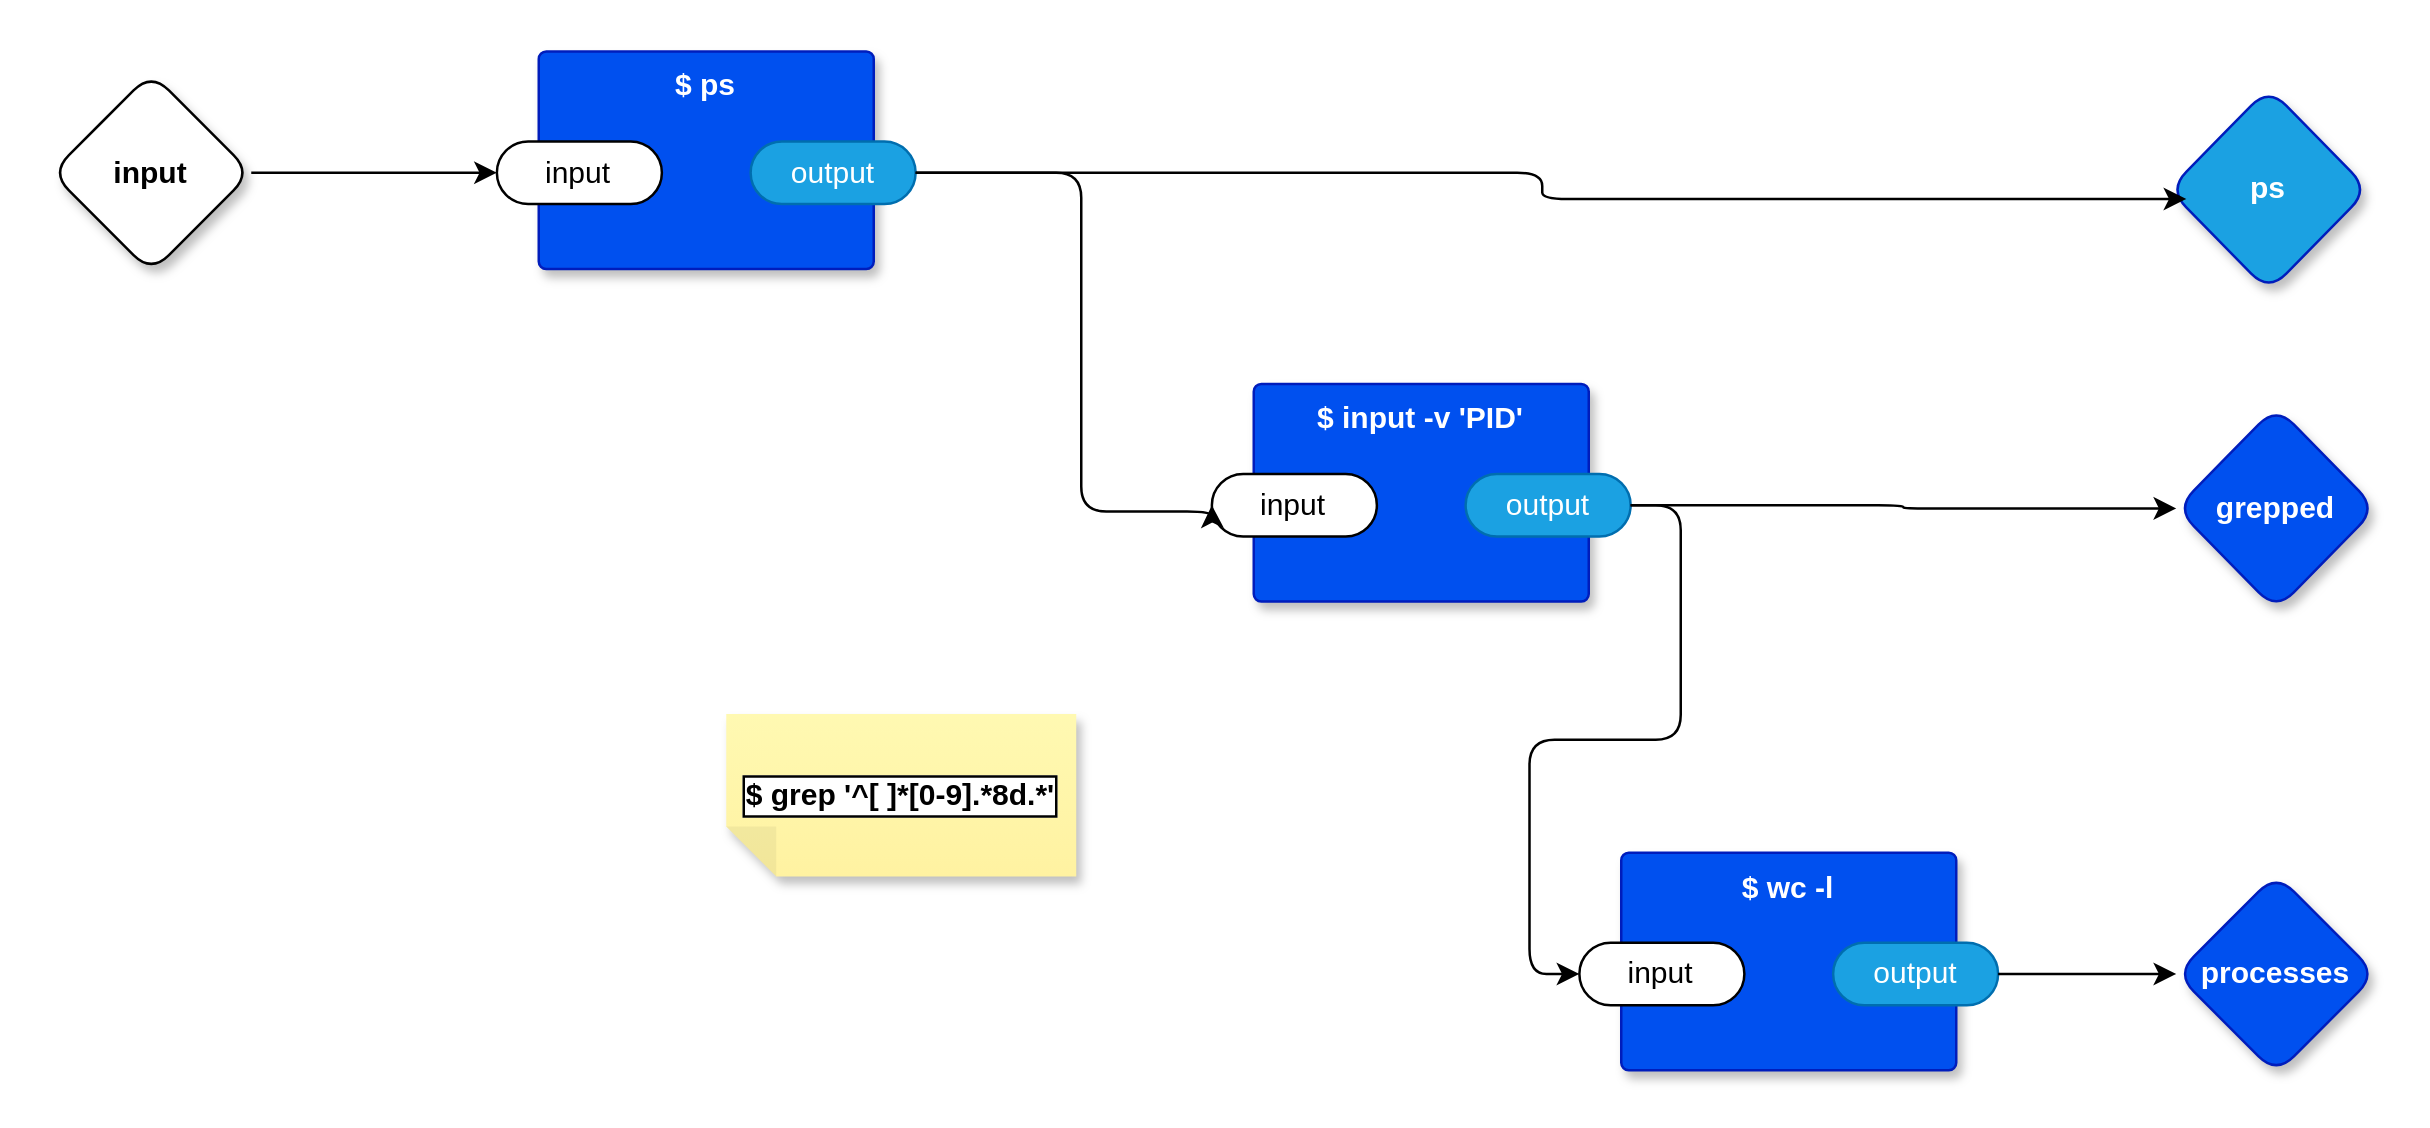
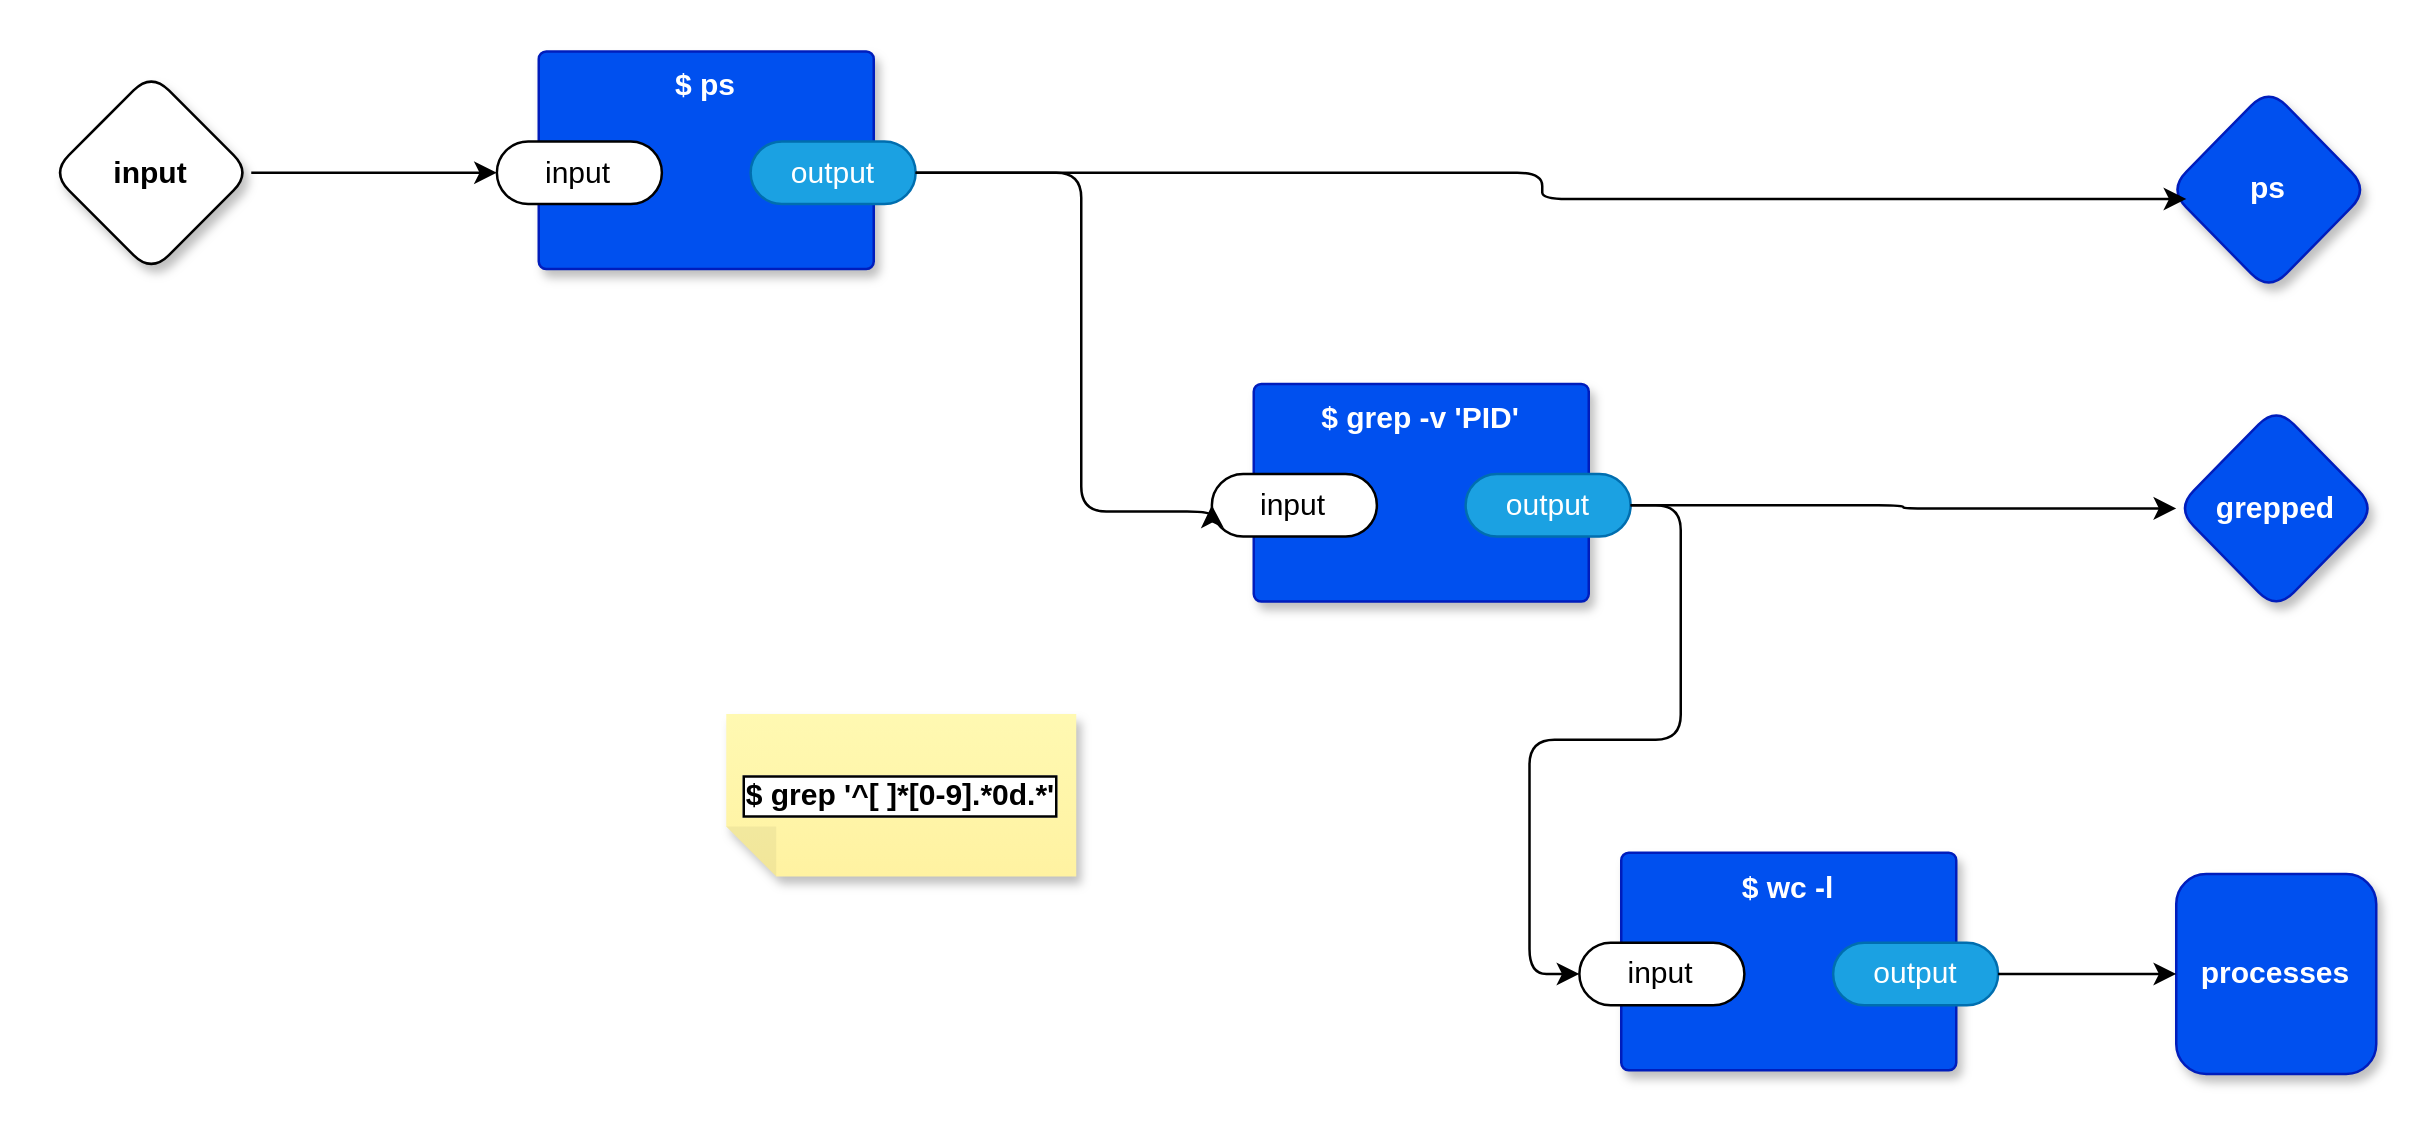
  <mxCell id="0" />
  <mxCell id="1" parent="0" />
  <mxCell id="2" style="edgeStyle=orthogonalEdgeStyle;rounded=1;orthogonalLoop=1;jettySize=auto;html=1;exitX=1;exitY=0.5;exitDx=0;exitDy=0;exitPerimeter=0;entryX=0;entryY=0.5;entryDx=0;entryDy=0;entryPerimeter=0;" parent="1" source="3" target="6" edge="1"><mxGeometry relative="1" as="geometry" /></mxCell>
  <mxCell id="3" value="input" style="rhombus;whiteSpace=wrap;html=1;rounded=1;fontStyle=1;glass=0;sketch=0;fontSize=12;points=[[0,0.5,0,0,0],[0.5,0,0,0,0],[0.5,1,0,0,0],[1,0.5,0,0,0]];shadow=1;" parent="1" vertex="1"><mxGeometry x="20" y="28.5" width="80" height="80" as="geometry" /></mxCell>
  <mxCell id="4" value="grepped" style="rhombus;whiteSpace=wrap;html=1;rounded=1;fillColor=#0050ef;fontColor=#ffffff;strokeColor=#001DBC;fontStyle=1;glass=0;sketch=0;fontSize=12;points=[[0,0.5,0,0,0],[0.5,0,0,0,0],[0.5,1,0,0,0],[1,0.5,0,0,0]];shadow=1;" parent="1" vertex="1"><mxGeometry x="870" y="162" width="80" height="81.5" as="geometry" /></mxCell>
  <mxCell id="5" value="$ ps" style="rounded=1;whiteSpace=wrap;html=1;sketch=0;container=1;recursiveResize=0;verticalAlign=top;arcSize=6;fontStyle=1;autosize=0;points=[];absoluteArcSize=1;shadow=1;strokeColor=#001DBC;fillColor=#0050ef;fontColor=#ffffff;connectable=0;" parent="1" vertex="1"><mxGeometry x="215" y="20" width="134" height="87" as="geometry"><mxRectangle x="-98" y="-1230" width="99" height="26" as="alternateBounds" /></mxGeometry></mxCell>
  <mxCell id="6" value="input" style="rounded=1;whiteSpace=wrap;html=1;sketch=0;points=[[0,0.5,0,0,0],[1,0.5,0,0,0]];arcSize=50;" parent="5" vertex="1"><mxGeometry x="-16.75" y="36" width="66" height="25" as="geometry" /></mxCell>
  <mxCell id="7" value="output" style="rounded=1;whiteSpace=wrap;html=1;sketch=0;points=[[0,0.5,0,0,0],[1,0.5,0,0,0]];fillColor=#1ba1e2;fontColor=#ffffff;strokeColor=#006EAF;arcSize=50;" parent="5" vertex="1"><mxGeometry x="84.75" y="36" width="66" height="25" as="geometry" /></mxCell>
- <mxCell id="8" value="$ input -v 'PID'" style="rounded=1;whiteSpace=wrap;html=1;sketch=0;container=1;recursiveResize=0;verticalAlign=top;arcSize=6;fontStyle=1;autosize=0;points=[];absoluteArcSize=1;shadow=1;strokeColor=#001DBC;fillColor=#0050ef;fontColor=#ffffff;connectable=0;" parent="1" vertex="1"><mxGeometry x="501" y="153" width="134" height="87" as="geometry"><mxRectangle x="-98" y="-1230" width="99" height="26" as="alternateBounds" /></mxGeometry></mxCell>
+ <mxCell id="8" value="$ grep -v 'PID'" style="rounded=1;whiteSpace=wrap;html=1;sketch=0;container=1;recursiveResize=0;verticalAlign=top;arcSize=6;fontStyle=1;autosize=0;points=[];absoluteArcSize=1;shadow=1;strokeColor=#001DBC;fillColor=#0050ef;fontColor=#ffffff;connectable=0;" parent="1" vertex="1"><mxGeometry x="501" y="153" width="134" height="87" as="geometry"><mxRectangle x="-98" y="-1230" width="99" height="26" as="alternateBounds" /></mxGeometry></mxCell>
  <mxCell id="9" value="input" style="rounded=1;whiteSpace=wrap;html=1;sketch=0;points=[[0,0.5,0,0,0],[1,0.5,0,0,0]];arcSize=50;" parent="8" vertex="1"><mxGeometry x="-16.75" y="36" width="66" height="25" as="geometry" /></mxCell>
  <mxCell id="10" value="output" style="rounded=1;whiteSpace=wrap;html=1;sketch=0;points=[[0,0.5,0,0,0],[1,0.5,0,0,0]];fillColor=#1ba1e2;fontColor=#ffffff;strokeColor=#006EAF;arcSize=50;" parent="8" vertex="1"><mxGeometry x="84.75" y="36" width="66" height="25" as="geometry" /></mxCell>
  <mxCell id="11" style="edgeStyle=orthogonalEdgeStyle;rounded=1;orthogonalLoop=1;jettySize=auto;html=1;exitX=1;exitY=0.5;exitDx=0;exitDy=0;exitPerimeter=0;entryX=0;entryY=0.5;entryDx=0;entryDy=0;entryPerimeter=0;" parent="1" source="10" target="4" edge="1"><mxGeometry relative="1" as="geometry" /></mxCell>
  <mxCell id="12" value="$ wc -l" style="rounded=1;whiteSpace=wrap;html=1;sketch=0;container=1;recursiveResize=0;verticalAlign=top;arcSize=6;fontStyle=1;autosize=0;points=[];absoluteArcSize=1;shadow=1;strokeColor=#001DBC;fillColor=#0050ef;fontColor=#ffffff;connectable=0;" parent="1" vertex="1"><mxGeometry x="648" y="340.5" width="134" height="87" as="geometry"><mxRectangle x="-98" y="-1230" width="99" height="26" as="alternateBounds" /></mxGeometry></mxCell>
  <mxCell id="13" value="input" style="rounded=1;whiteSpace=wrap;html=1;sketch=0;points=[[0,0.5,0,0,0],[1,0.5,0,0,0]];arcSize=50;" parent="12" vertex="1"><mxGeometry x="-16.75" y="36" width="66" height="25" as="geometry" /></mxCell>
  <mxCell id="14" value="output" style="rounded=1;whiteSpace=wrap;html=1;sketch=0;points=[[0,0.5,0,0,0],[1,0.5,0,0,0]];fillColor=#1ba1e2;fontColor=#ffffff;strokeColor=#006EAF;arcSize=50;" parent="12" vertex="1"><mxGeometry x="84.75" y="36" width="66" height="25" as="geometry" /></mxCell>
- <mxCell id="15" value="processes" style="rhombus;whiteSpace=wrap;html=1;rounded=1;fillColor=#0050ef;fontColor=#ffffff;strokeColor=#001DBC;fontStyle=1;glass=0;sketch=0;fontSize=12;points=[[0,0.5,0,0,0],[0.5,0,0,0,0],[0.5,1,0,0,0],[1,0.5,0,0,0]];shadow=1;" parent="1" vertex="1"><mxGeometry x="870" y="349" width="80" height="80" as="geometry" /></mxCell>
+ <mxCell id="15" value="processes" style="whiteSpace=wrap;html=1;fillColor=#0050ef;fontColor=#ffffff;strokeColor=#001DBC;fontStyle=1;glass=0;sketch=0;fontSize=12;points=[[0,0.5,0,0,0],[0.5,0,0,0,0],[0.5,1,0,0,0],[1,0.5,0,0,0]];shadow=1;rounded=1;" parent="1" vertex="1"><mxGeometry x="870" y="349" width="80" height="80" as="geometry" /></mxCell>
  <mxCell id="16" style="edgeStyle=orthogonalEdgeStyle;rounded=1;orthogonalLoop=1;jettySize=auto;html=1;exitX=1;exitY=0.5;exitDx=0;exitDy=0;exitPerimeter=0;entryX=0;entryY=0.5;entryDx=0;entryDy=0;entryPerimeter=0;" parent="1" source="14" target="15" edge="1"><mxGeometry relative="1" as="geometry" /></mxCell>
  <mxCell id="17" style="edgeStyle=orthogonalEdgeStyle;rounded=1;orthogonalLoop=1;jettySize=auto;html=1;exitX=1;exitY=0.5;exitDx=0;exitDy=0;exitPerimeter=0;entryX=0;entryY=0.5;entryDx=0;entryDy=0;entryPerimeter=0;" parent="1" source="7" target="9" edge="1"><mxGeometry relative="1" as="geometry"><Array as="points"><mxPoint x="432" y="69" /><mxPoint x="432" y="204" /></Array></mxGeometry></mxCell>
- <mxCell id="18" value="ps" style="rhombus;whiteSpace=wrap;html=1;rounded=1;fillColor=#1ba1e2;fontColor=#ffffff;strokeColor=#001DBC;fontStyle=1;glass=0;sketch=0;fontSize=12;points=[[0,0.5,0,0,0],[0.5,0,0,0,0],[0.5,1,0,0,0],[1,0.5,0,0,0]];shadow=1;" vertex="1" parent="1"><mxGeometry x="867" y="34.5" width="80" height="81.5" as="geometry" /></mxCell>
+ <mxCell id="18" value="ps" style="rhombus;whiteSpace=wrap;html=1;rounded=1;fillColor=#0050ef;fontColor=#ffffff;strokeColor=#001DBC;fontStyle=1;glass=0;sketch=0;fontSize=12;points=[[0,0.5,0,0,0],[0.5,0,0,0,0],[0.5,1,0,0,0],[1,0.5,0,0,0]];shadow=1;" vertex="1" parent="1"><mxGeometry x="867" y="34.5" width="80" height="81.5" as="geometry" /></mxCell>
  <mxCell id="19" style="edgeStyle=orthogonalEdgeStyle;rounded=1;orthogonalLoop=1;jettySize=auto;html=1;exitX=1;exitY=0.5;exitDx=0;exitDy=0;exitPerimeter=0;entryX=0.088;entryY=0.546;entryDx=0;entryDy=0;entryPerimeter=0;" edge="1" parent="1" source="7" target="18"><mxGeometry relative="1" as="geometry" /></mxCell>
  <mxCell id="20" style="edgeStyle=orthogonalEdgeStyle;rounded=1;orthogonalLoop=1;jettySize=auto;html=1;exitX=1;exitY=0.5;exitDx=0;exitDy=0;exitPerimeter=0;entryX=0;entryY=0.5;entryDx=0;entryDy=0;entryPerimeter=0;" edge="1" parent="1" source="10" target="13"><mxGeometry relative="1" as="geometry" /></mxCell>
- <mxCell id="21" value="&lt;meta charset=&quot;utf-8&quot;&gt;&lt;span style=&quot;font-family: Helvetica; font-size: 12px; font-style: normal; font-variant-ligatures: normal; font-variant-caps: normal; font-weight: 700; letter-spacing: normal; orphans: 2; text-align: center; text-indent: 0px; text-transform: none; widows: 2; word-spacing: 0px; -webkit-text-stroke-width: 0px; text-decoration-thickness: initial; text-decoration-style: initial; text-decoration-color: initial; float: none; display: inline !important;&quot;&gt;$ grep '^[ ]*[0-9].*8d.*'&lt;/span&gt;" style="shape=note;whiteSpace=wrap;html=1;backgroundOutline=1;fontColor=#000000;darkOpacity=0.05;fillColor=#FFF9B2;strokeColor=none;fillStyle=solid;direction=west;gradientDirection=north;gradientColor=#FFF2A1;shadow=1;size=20;pointerEvents=1;labelBackgroundColor=default;labelBorderColor=default;" vertex="1" parent="1"><mxGeometry x="290" y="285" width="140" height="65" as="geometry" /></mxCell>
+ <mxCell id="21" value="&lt;meta charset=&quot;utf-8&quot;&gt;&lt;span style=&quot;font-family: Helvetica; font-size: 12px; font-style: normal; font-variant-ligatures: normal; font-variant-caps: normal; font-weight: 700; letter-spacing: normal; orphans: 2; text-align: center; text-indent: 0px; text-transform: none; widows: 2; word-spacing: 0px; -webkit-text-stroke-width: 0px; text-decoration-thickness: initial; text-decoration-style: initial; text-decoration-color: initial; float: none; display: inline !important;&quot;&gt;$ grep '^[ ]*[0-9].*0d.*'&lt;/span&gt;" style="shape=note;whiteSpace=wrap;html=1;backgroundOutline=1;fontColor=#000000;darkOpacity=0.05;fillColor=#FFF9B2;strokeColor=none;fillStyle=solid;direction=west;gradientDirection=north;gradientColor=#FFF2A1;shadow=1;size=20;pointerEvents=1;labelBackgroundColor=default;labelBorderColor=default;" vertex="1" parent="1"><mxGeometry x="290" y="285" width="140" height="65" as="geometry" /></mxCell>
